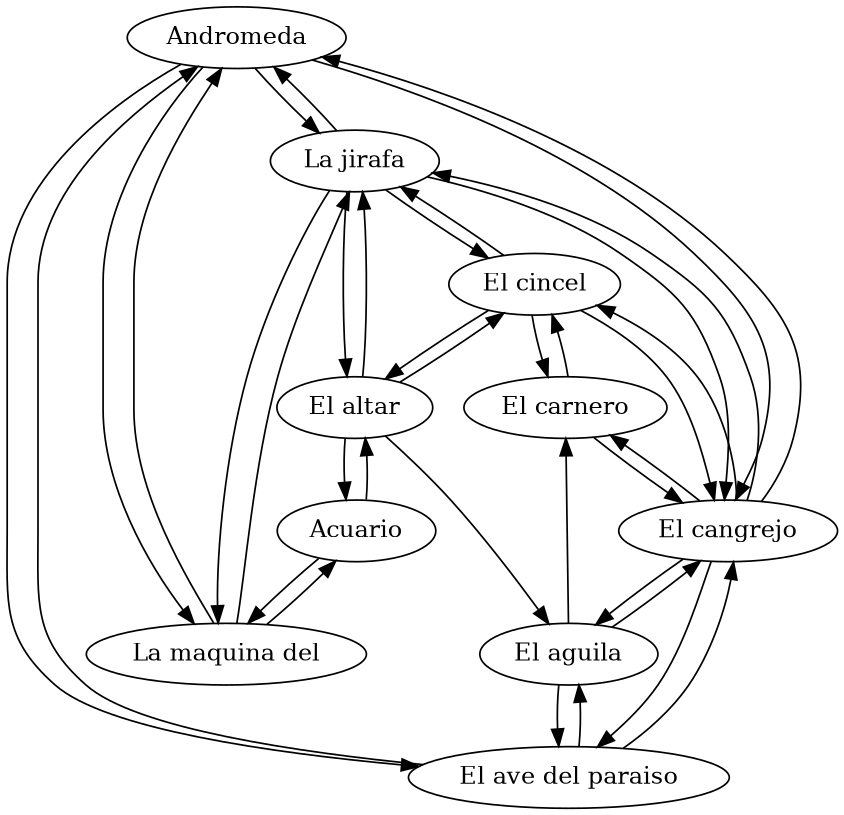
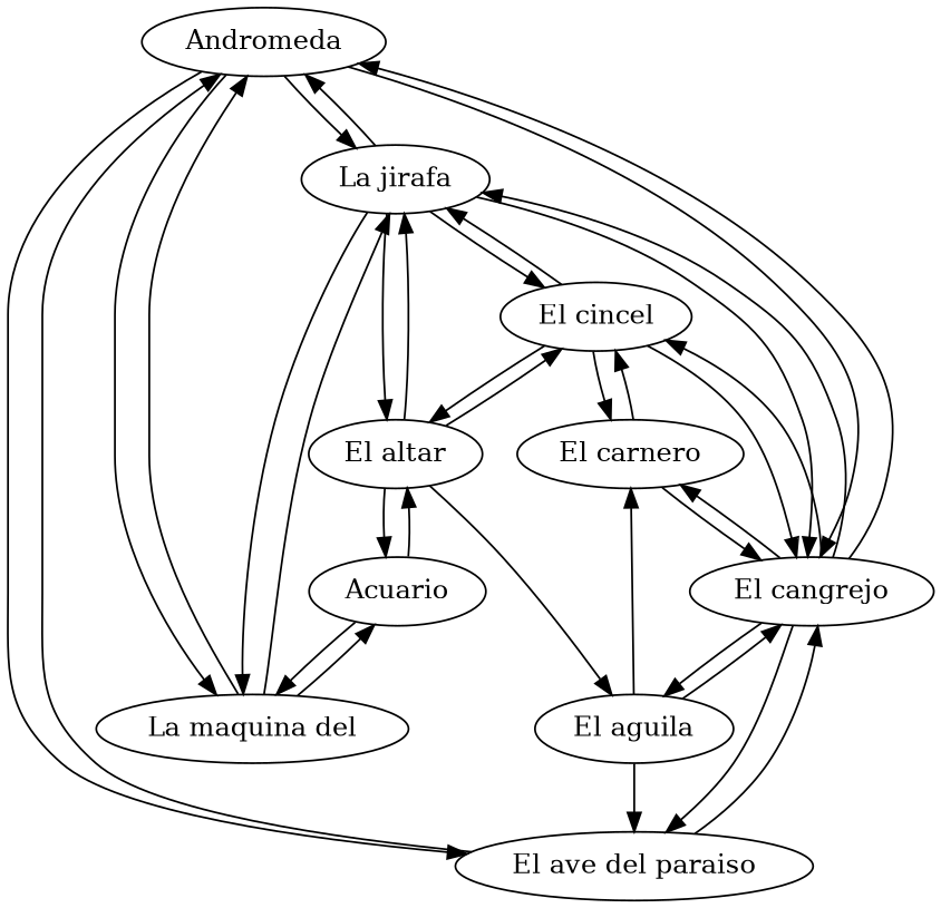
  digraph {
    n1 [label=Andromeda]
    n2 [label="La jirafa"]
    n3 [label="La maquina del"]
    n4 [label="El ave del paraiso"]
    n5 [label="El cangrejo"]
    n6 [label="El altar"]
    n7 [label="El cincel"]
    n8 [label=Acuario]
    n9 [label="El aguila"]
    n10 [label="El carnero"]
    n1 -> n2
    n1 -> n3
    n1 -> n4
    n1 -> n5
    n2 -> n1
    n2 -> n3
    n2 -> n5
    n2 -> n6
    n2 -> n7
    n3 -> n1
    n3 -> n2
    n3 -> n8
    n4 -> n1
    n4 -> n5
-   n4 -> n9
    n5 -> n1
    n5 -> n2
    n5 -> n4
    n5 -> n7
    n5 -> n9
    n5 -> n10
    n6 -> n2
    n6 -> n7
    n6 -> n8
    n6 -> n9
    n7 -> n2
    n7 -> n5
    n7 -> n6
    n7 -> n10
    n8 -> n3
    n8 -> n6
    n9 -> n4
    n9 -> n5
    n9 -> n10
    n10 -> n5
    n10 -> n7
  }
